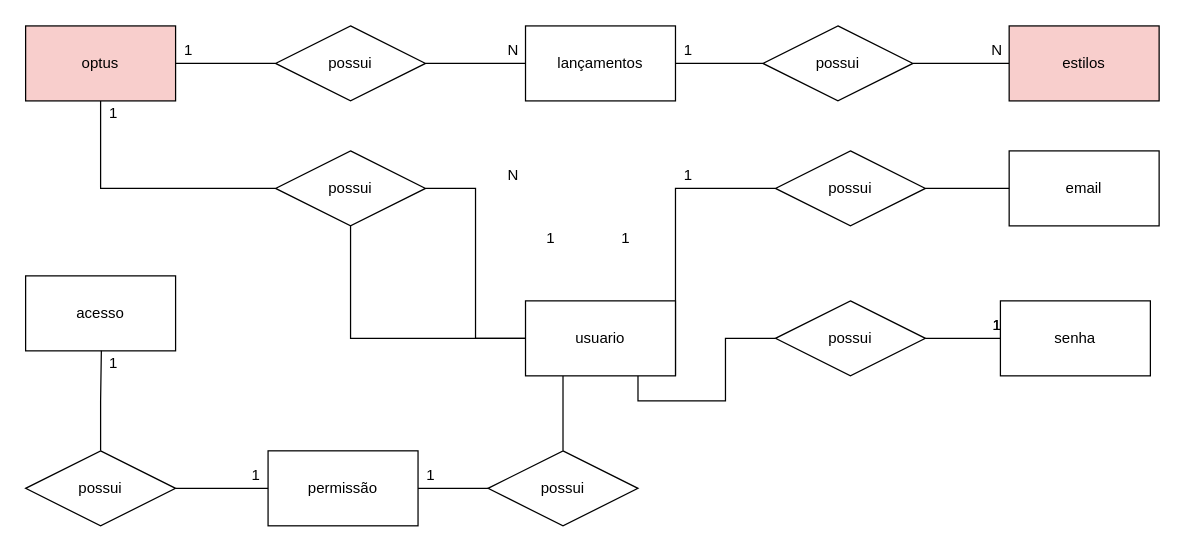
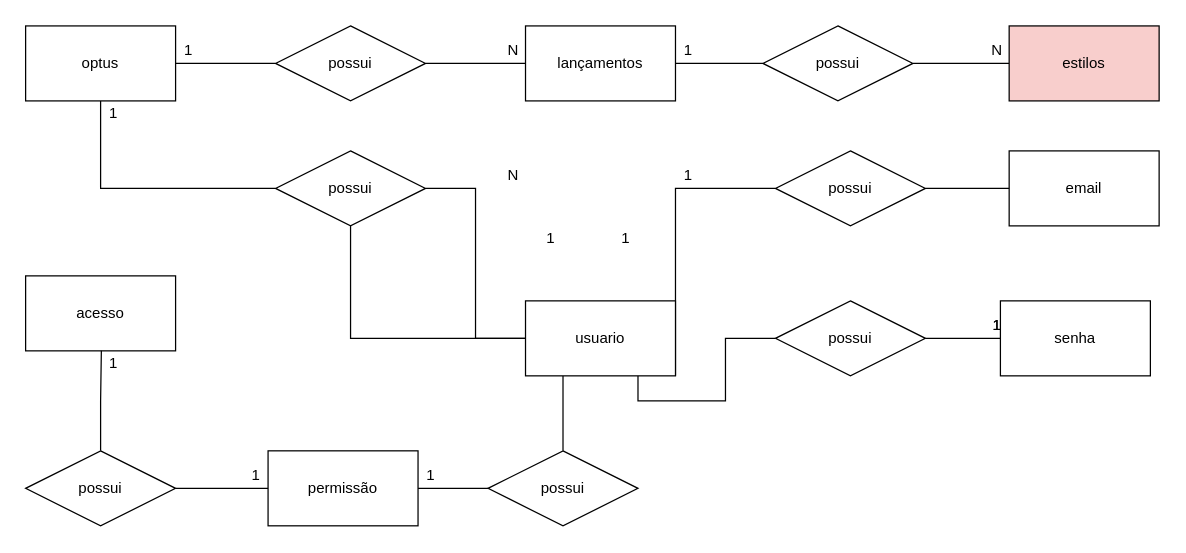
  <mxCell id="0" />
  <mxCell id="1" parent="0" />
  <mxCell id="2" style="edgeStyle=orthogonalEdgeStyle;rounded=0;orthogonalLoop=1;jettySize=auto;html=1;entryX=0;entryY=0.5;entryDx=0;entryDy=0;endArrow=none;endFill=0;" parent="1" source="4" target="8" edge="1"><mxGeometry relative="1" as="geometry" /></mxCell>
  <mxCell id="3" style="edgeStyle=orthogonalEdgeStyle;rounded=0;orthogonalLoop=1;jettySize=auto;html=1;entryX=0;entryY=0.5;entryDx=0;entryDy=0;endArrow=none;endFill=0;" parent="1" source="4" target="18" edge="1"><mxGeometry relative="1" as="geometry"><Array as="points"><mxPoint x="80" y="150" /></Array></mxGeometry></mxCell>
- <mxCell id="4" value="optus" style="rounded=0;whiteSpace=wrap;html=1;fillColor=#f8cecc;" parent="1" vertex="1"><mxGeometry x="20" y="20" width="120" height="60" as="geometry" /></mxCell>
+ <mxCell id="4" value="optus" style="rounded=0;whiteSpace=wrap;html=1;" parent="1" vertex="1"><mxGeometry x="20" y="20" width="120" height="60" as="geometry" /></mxCell>
  <mxCell id="5" style="edgeStyle=orthogonalEdgeStyle;rounded=0;orthogonalLoop=1;jettySize=auto;html=1;entryX=0;entryY=0.5;entryDx=0;entryDy=0;endArrow=none;endFill=0;" parent="1" source="6" target="20" edge="1"><mxGeometry relative="1" as="geometry" /></mxCell>
  <mxCell id="6" value="lançamentos" style="rounded=0;whiteSpace=wrap;html=1;" parent="1" vertex="1"><mxGeometry x="420" y="20" width="120" height="60" as="geometry" /></mxCell>
  <mxCell id="7" style="edgeStyle=orthogonalEdgeStyle;rounded=0;orthogonalLoop=1;jettySize=auto;html=1;endArrow=none;endFill=0;" parent="1" source="8" target="6" edge="1"><mxGeometry relative="1" as="geometry" /></mxCell>
  <mxCell id="8" value="possui" style="shape=rhombus;perimeter=rhombusPerimeter;whiteSpace=wrap;html=1;align=center;" parent="1" vertex="1"><mxGeometry x="220" y="20" width="120" height="60" as="geometry" /></mxCell>
  <mxCell id="9" value="1" style="text;html=1;align=center;verticalAlign=middle;resizable=0;points=[];autosize=1;strokeColor=none;" parent="1" vertex="1"><mxGeometry x="140" y="30" width="20" height="20" as="geometry" /></mxCell>
  <mxCell id="10" value="N" style="text;html=1;align=center;verticalAlign=middle;resizable=0;points=[];autosize=1;strokeColor=none;" parent="1" vertex="1"><mxGeometry x="400" y="30" width="20" height="20" as="geometry" /></mxCell>
  <mxCell id="11" value="acesso" style="rounded=0;whiteSpace=wrap;html=1;" parent="1" vertex="1"><mxGeometry x="20" y="220" width="120" height="60" as="geometry" /></mxCell>
  <mxCell id="12" value="" style="edgeStyle=orthogonalEdgeStyle;rounded=0;orthogonalLoop=1;jettySize=auto;html=1;endArrow=none;endFill=0;" parent="1" source="16" target="18" edge="1"><mxGeometry relative="1" as="geometry" /></mxCell>
  <mxCell id="13" style="edgeStyle=orthogonalEdgeStyle;rounded=0;orthogonalLoop=1;jettySize=auto;html=1;exitX=1;exitY=1;exitDx=0;exitDy=0;entryX=0;entryY=0.5;entryDx=0;entryDy=0;endArrow=none;endFill=0;" parent="1" source="16" target="29" edge="1"><mxGeometry relative="1" as="geometry"><Array as="points"><mxPoint x="540" y="150" /><mxPoint x="620" y="150" /></Array></mxGeometry></mxCell>
  <mxCell id="14" style="edgeStyle=orthogonalEdgeStyle;rounded=0;orthogonalLoop=1;jettySize=auto;html=1;exitX=0.75;exitY=1;exitDx=0;exitDy=0;entryX=0;entryY=0.5;entryDx=0;entryDy=0;endArrow=none;endFill=0;" parent="1" source="16" target="31" edge="1"><mxGeometry relative="1" as="geometry" /></mxCell>
  <mxCell id="15" style="edgeStyle=orthogonalEdgeStyle;rounded=0;orthogonalLoop=1;jettySize=auto;html=1;exitX=0.25;exitY=1;exitDx=0;exitDy=0;entryX=0.5;entryY=0;entryDx=0;entryDy=0;endArrow=none;endFill=0;" parent="1" source="16" target="42" edge="1"><mxGeometry relative="1" as="geometry" /></mxCell>
  <mxCell id="16" value="usuario" style="rounded=0;whiteSpace=wrap;html=1;" parent="1" vertex="1"><mxGeometry x="420" y="240" width="120" height="60" as="geometry" /></mxCell>
  <mxCell id="17" style="edgeStyle=orthogonalEdgeStyle;rounded=0;orthogonalLoop=1;jettySize=auto;html=1;entryX=0;entryY=0.5;entryDx=0;entryDy=0;endArrow=none;endFill=0;" parent="1" source="18" target="16" edge="1"><mxGeometry relative="1" as="geometry" /></mxCell>
  <mxCell id="18" value="possui" style="shape=rhombus;perimeter=rhombusPerimeter;whiteSpace=wrap;html=1;align=center;" parent="1" vertex="1"><mxGeometry x="220" y="120" width="120" height="60" as="geometry" /></mxCell>
  <mxCell id="19" style="edgeStyle=orthogonalEdgeStyle;rounded=0;orthogonalLoop=1;jettySize=auto;html=1;endArrow=none;endFill=0;entryX=0;entryY=0.5;entryDx=0;entryDy=0;" parent="1" source="20" target="21" edge="1"><mxGeometry relative="1" as="geometry"><mxPoint x="800" y="50" as="targetPoint" /></mxGeometry></mxCell>
  <mxCell id="20" value="possui" style="shape=rhombus;perimeter=rhombusPerimeter;whiteSpace=wrap;html=1;align=center;" parent="1" vertex="1"><mxGeometry x="610" y="20" width="120" height="60" as="geometry" /></mxCell>
  <mxCell id="21" value="estilos" style="rounded=0;whiteSpace=wrap;html=1;fillColor=#f8cecc;" parent="1" vertex="1"><mxGeometry x="807" y="20" width="120" height="60" as="geometry" /></mxCell>
  <mxCell id="22" value="N" style="text;html=1;align=center;verticalAlign=middle;resizable=0;points=[];autosize=1;strokeColor=none;" parent="1" vertex="1"><mxGeometry x="400" y="130" width="20" height="20" as="geometry" /></mxCell>
  <mxCell id="23" value="1" style="text;html=1;align=center;verticalAlign=middle;resizable=0;points=[];autosize=1;strokeColor=none;" parent="1" vertex="1"><mxGeometry x="80" y="80" width="20" height="20" as="geometry" /></mxCell>
  <mxCell id="24" value="1" style="text;html=1;align=center;verticalAlign=middle;resizable=0;points=[];autosize=1;strokeColor=none;" parent="1" vertex="1"><mxGeometry x="540" y="30" width="20" height="20" as="geometry" /></mxCell>
  <mxCell id="25" value="N" style="text;html=1;align=center;verticalAlign=middle;resizable=0;points=[];autosize=1;strokeColor=none;" parent="1" vertex="1"><mxGeometry x="787" y="30" width="20" height="20" as="geometry" /></mxCell>
  <mxCell id="26" value="senha" style="rounded=0;whiteSpace=wrap;html=1;" parent="1" vertex="1"><mxGeometry x="800" y="240" width="120" height="60" as="geometry" /></mxCell>
  <mxCell id="27" value="email" style="rounded=0;whiteSpace=wrap;html=1;" parent="1" vertex="1"><mxGeometry x="807" y="120" width="120" height="60" as="geometry" /></mxCell>
  <mxCell id="28" style="edgeStyle=orthogonalEdgeStyle;rounded=0;orthogonalLoop=1;jettySize=auto;html=1;entryX=0;entryY=0.5;entryDx=0;entryDy=0;endArrow=none;endFill=0;" parent="1" source="29" target="27" edge="1"><mxGeometry relative="1" as="geometry" /></mxCell>
  <mxCell id="29" value="possui" style="shape=rhombus;perimeter=rhombusPerimeter;whiteSpace=wrap;html=1;align=center;" parent="1" vertex="1"><mxGeometry x="620" y="120" width="120" height="60" as="geometry" /></mxCell>
  <mxCell id="30" style="edgeStyle=orthogonalEdgeStyle;rounded=0;orthogonalLoop=1;jettySize=auto;html=1;entryX=0;entryY=0.5;entryDx=0;entryDy=0;endArrow=none;endFill=0;" parent="1" source="31" target="26" edge="1"><mxGeometry relative="1" as="geometry" /></mxCell>
  <mxCell id="31" value="possui" style="shape=rhombus;perimeter=rhombusPerimeter;whiteSpace=wrap;html=1;align=center;" parent="1" vertex="1"><mxGeometry x="620" y="240" width="120" height="60" as="geometry" /></mxCell>
  <mxCell id="32" value="1" style="text;html=1;align=center;verticalAlign=middle;resizable=0;points=[];autosize=1;strokeColor=none;" parent="1" vertex="1"><mxGeometry x="540" y="130" width="20" height="20" as="geometry" /></mxCell>
  <mxCell id="33" value="1" style="text;html=1;align=center;verticalAlign=middle;resizable=0;points=[];autosize=1;strokeColor=none;" parent="1" vertex="1"><mxGeometry x="490" y="180" width="20" height="20" as="geometry" /></mxCell>
  <mxCell id="34" value="1" style="text;html=1;align=center;verticalAlign=middle;resizable=0;points=[];autosize=1;strokeColor=none;" parent="1" vertex="1"><mxGeometry x="787" y="250" width="20" height="20" as="geometry" /></mxCell>
  <mxCell id="35" value="1" style="text;html=1;align=center;verticalAlign=middle;resizable=0;points=[];autosize=1;strokeColor=none;" parent="1" vertex="1"><mxGeometry x="787" y="250" width="20" height="20" as="geometry" /></mxCell>
  <mxCell id="36" style="edgeStyle=orthogonalEdgeStyle;rounded=0;orthogonalLoop=1;jettySize=auto;html=1;entryX=0;entryY=0.5;entryDx=0;entryDy=0;endArrow=none;endFill=0;" parent="1" source="37" target="42" edge="1"><mxGeometry relative="1" as="geometry" /></mxCell>
  <mxCell id="37" value="permissão" style="rounded=0;whiteSpace=wrap;html=1;" parent="1" vertex="1"><mxGeometry x="214" y="360" width="120" height="60" as="geometry" /></mxCell>
  <mxCell id="38" style="edgeStyle=orthogonalEdgeStyle;rounded=0;orthogonalLoop=1;jettySize=auto;html=1;endArrow=none;endFill=0;" parent="1" source="40" target="37" edge="1"><mxGeometry relative="1" as="geometry" /></mxCell>
  <mxCell id="39" style="edgeStyle=orthogonalEdgeStyle;rounded=0;orthogonalLoop=1;jettySize=auto;html=1;endArrow=none;endFill=0;entryX=0.505;entryY=0.997;entryDx=0;entryDy=0;entryPerimeter=0;" edge="1" parent="1" source="40" target="11"><mxGeometry relative="1" as="geometry"><mxPoint x="80" y="310" as="targetPoint" /></mxGeometry></mxCell>
  <mxCell id="40" value="possui" style="shape=rhombus;perimeter=rhombusPerimeter;whiteSpace=wrap;html=1;align=center;" parent="1" vertex="1"><mxGeometry x="20" y="360" width="120" height="60" as="geometry" /></mxCell>
  <mxCell id="41" value="1" style="text;html=1;align=center;verticalAlign=middle;resizable=0;points=[];autosize=1;strokeColor=none;" parent="1" vertex="1"><mxGeometry x="80" y="280" width="20" height="20" as="geometry" /></mxCell>
  <mxCell id="42" value="possui" style="shape=rhombus;perimeter=rhombusPerimeter;whiteSpace=wrap;html=1;align=center;" parent="1" vertex="1"><mxGeometry x="390" y="360" width="120" height="60" as="geometry" /></mxCell>
  <mxCell id="43" value="1" style="text;html=1;align=center;verticalAlign=middle;resizable=0;points=[];autosize=1;strokeColor=none;" parent="1" vertex="1"><mxGeometry x="430" y="180" width="20" height="20" as="geometry" /></mxCell>
  <mxCell id="44" value="1" style="text;html=1;align=center;verticalAlign=middle;resizable=0;points=[];autosize=1;strokeColor=none;" parent="1" vertex="1"><mxGeometry x="334" y="370" width="20" height="20" as="geometry" /></mxCell>
  <mxCell id="45" value="1" style="text;html=1;align=center;verticalAlign=middle;resizable=0;points=[];autosize=1;strokeColor=none;" parent="1" vertex="1"><mxGeometry x="194" y="370" width="20" height="20" as="geometry" /></mxCell>
